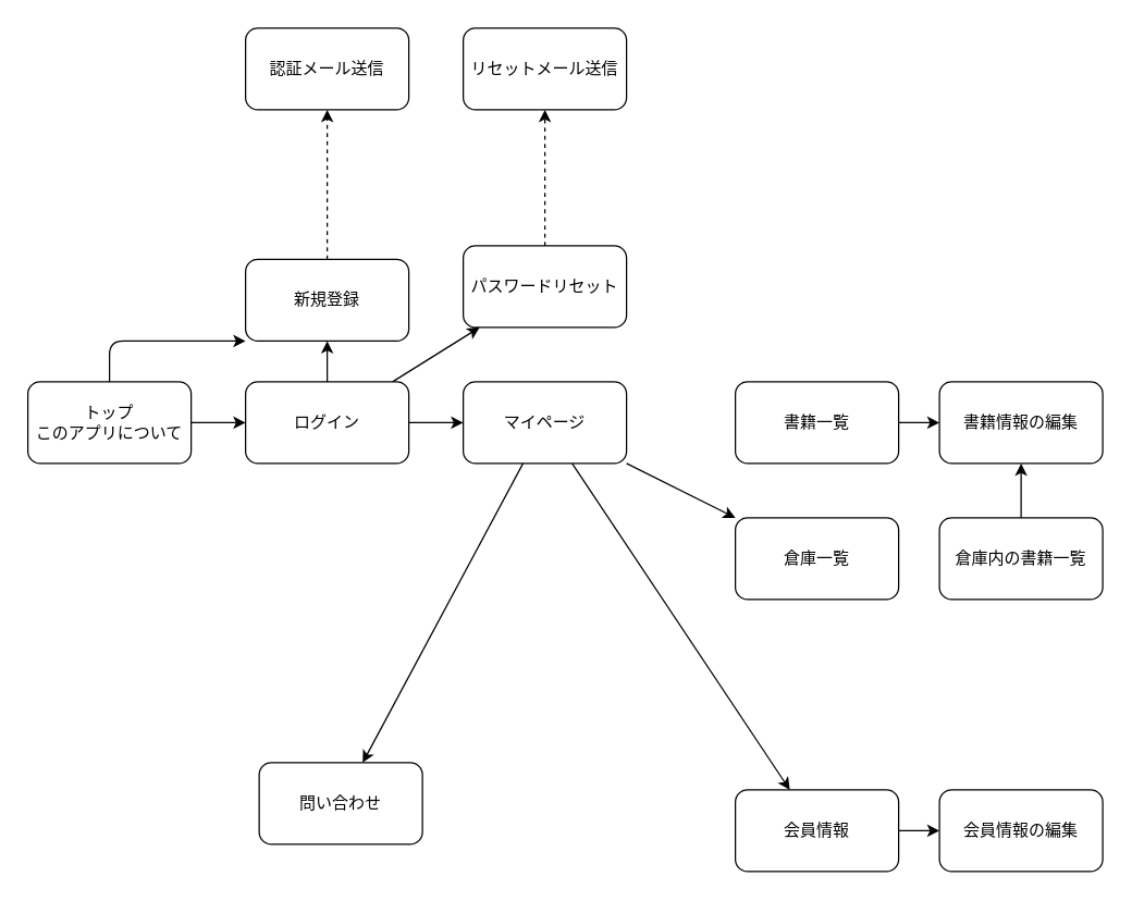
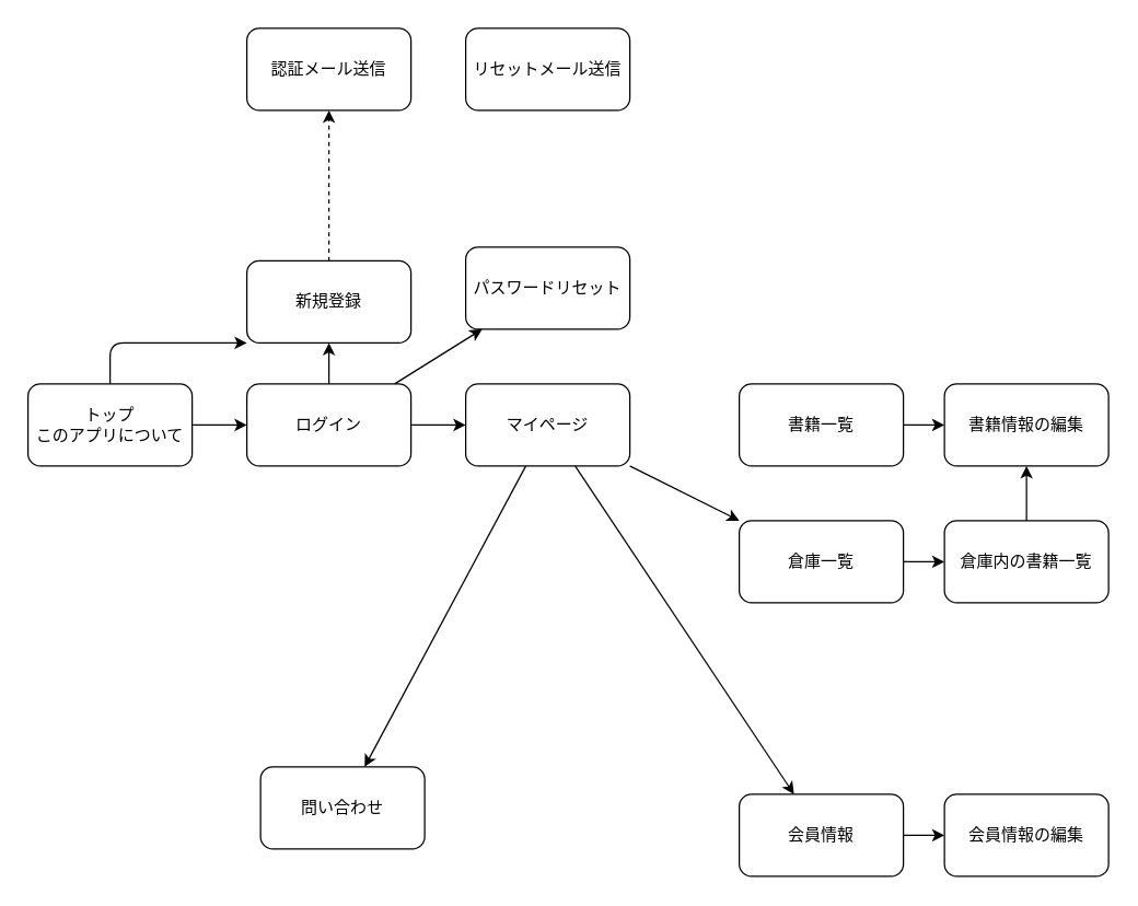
  <mxCell id="0" />
  <mxCell id="1" parent="0" />
  <mxCell id="2" style="edgeStyle=none;html=1;" parent="1" source="4" target="22" edge="1"><mxGeometry relative="1" as="geometry" /></mxCell>
  <mxCell id="3" style="edgeStyle=elbowEdgeStyle;html=1;" parent="1" source="4" target="12" edge="1"><mxGeometry relative="1" as="geometry"><Array as="points"><mxPoint x="80" y="250" /></Array></mxGeometry></mxCell>
  <mxCell id="4" value="トップ&lt;br&gt;このアプリについて" style="rounded=1;whiteSpace=wrap;html=1;" parent="1" vertex="1"><mxGeometry x="20" y="280" width="120" height="60" as="geometry" /></mxCell>
- <mxCell id="5" style="edgeStyle=none;html=1;dashed=1;" parent="1" source="6" target="24" edge="1"><mxGeometry relative="1" as="geometry" /></mxCell>
  <mxCell id="6" value="パスワードリセット" style="rounded=1;whiteSpace=wrap;html=1;" parent="1" vertex="1"><mxGeometry x="340" y="180" width="120" height="60" as="geometry" /></mxCell>
  <mxCell id="7" style="edgeStyle=none;html=1;" parent="1" source="8" target="10" edge="1"><mxGeometry relative="1" as="geometry" /></mxCell>
  <mxCell id="8" value="書籍一覧" style="rounded=1;whiteSpace=wrap;html=1;" parent="1" vertex="1"><mxGeometry x="540" y="280" width="120" height="60" as="geometry" /></mxCell>
  <mxCell id="9" value="会員情報の編集" style="rounded=1;whiteSpace=wrap;html=1;" parent="1" vertex="1"><mxGeometry x="690" y="580" width="120" height="60" as="geometry" /></mxCell>
  <mxCell id="10" value="書籍情報の編集" style="rounded=1;whiteSpace=wrap;html=1;" parent="1" vertex="1"><mxGeometry x="690" y="280" width="120" height="60" as="geometry" /></mxCell>
  <mxCell id="11" style="edgeStyle=none;html=1;dashed=1;" parent="1" source="12" target="23" edge="1"><mxGeometry relative="1" as="geometry" /></mxCell>
  <mxCell id="12" value="新規登録" style="rounded=1;whiteSpace=wrap;html=1;" parent="1" vertex="1"><mxGeometry x="180" y="190" width="120" height="60" as="geometry" /></mxCell>
  <mxCell id="13" style="edgeStyle=none;html=1;" parent="1" source="14" target="9" edge="1"><mxGeometry relative="1" as="geometry" /></mxCell>
  <mxCell id="14" value="会員情報" style="rounded=1;whiteSpace=wrap;html=1;" parent="1" vertex="1"><mxGeometry x="540" y="580" width="120" height="60" as="geometry" /></mxCell>
  <mxCell id="15" style="edgeStyle=none;html=1;" parent="1" source="18" target="25" edge="1"><mxGeometry relative="1" as="geometry" /></mxCell>
  <mxCell id="16" style="edgeStyle=none;html=1;" parent="1" source="18" target="14" edge="1"><mxGeometry relative="1" as="geometry" /></mxCell>
  <mxCell id="17" style="edgeStyle=none;html=1;" edge="1" parent="1" source="18" target="27"><mxGeometry relative="1" as="geometry" /></mxCell>
  <mxCell id="18" value="マイページ" style="rounded=1;whiteSpace=wrap;html=1;" parent="1" vertex="1"><mxGeometry x="340" y="280" width="120" height="60" as="geometry" /></mxCell>
  <mxCell id="19" style="edgeStyle=none;html=1;" parent="1" source="22" target="18" edge="1"><mxGeometry relative="1" as="geometry" /></mxCell>
  <mxCell id="20" style="edgeStyle=none;html=1;" parent="1" source="22" target="6" edge="1"><mxGeometry relative="1" as="geometry" /></mxCell>
  <mxCell id="21" style="edgeStyle=none;html=1;" parent="1" source="22" target="12" edge="1"><mxGeometry relative="1" as="geometry" /></mxCell>
  <mxCell id="22" value="ログイン" style="rounded=1;whiteSpace=wrap;html=1;direction=west;" parent="1" vertex="1"><mxGeometry x="180" y="280" width="120" height="60" as="geometry" /></mxCell>
  <mxCell id="23" value="認証メール送信" style="rounded=1;whiteSpace=wrap;html=1;" parent="1" vertex="1"><mxGeometry x="180" y="20" width="120" height="60" as="geometry" /></mxCell>
  <mxCell id="24" value="リセットメール送信" style="rounded=1;whiteSpace=wrap;html=1;" parent="1" vertex="1"><mxGeometry x="340" y="20" width="120" height="60" as="geometry" /></mxCell>
  <mxCell id="25" value="問い合わせ" style="rounded=1;whiteSpace=wrap;html=1;" vertex="1" parent="1"><mxGeometry x="190" y="560" width="120" height="60" as="geometry" /></mxCell>
+ <mxCell id="26" style="edgeStyle=none;html=1;" edge="1" parent="1" source="27" target="29"><mxGeometry relative="1" as="geometry" /></mxCell>
  <mxCell id="27" value="倉庫一覧" style="rounded=1;whiteSpace=wrap;html=1;" vertex="1" parent="1"><mxGeometry x="540" y="380" width="120" height="60" as="geometry" /></mxCell>
  <mxCell id="28" style="edgeStyle=none;html=1;" edge="1" parent="1" source="29" target="10"><mxGeometry relative="1" as="geometry" /></mxCell>
  <mxCell id="29" value="倉庫内の書籍一覧" style="rounded=1;whiteSpace=wrap;html=1;" vertex="1" parent="1"><mxGeometry x="690" y="380" width="120" height="60" as="geometry" /></mxCell>
